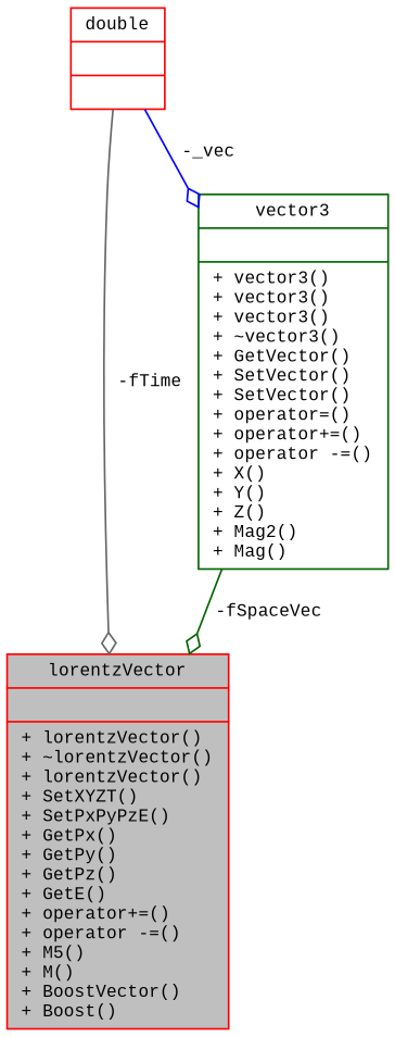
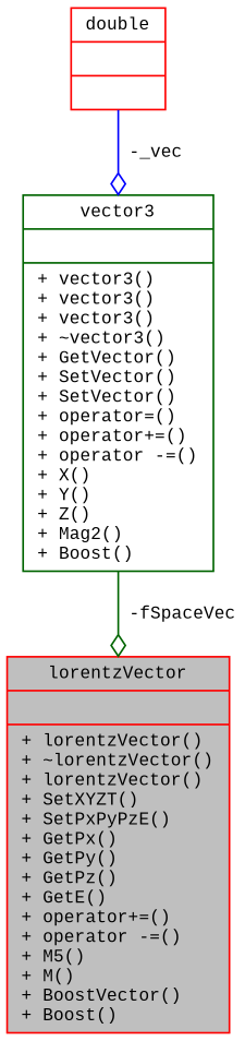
  digraph {
    fontname="Liberation Mono"
    node [color=red fontname="Liberation Mono" fontsize=10 shape=record]
    edge [arrowhead=odiamond fontname="Liberation Mono" fontsize=10 labelfontname=Helvetica labelfontsize=10 style=solid]
    n1 [fillcolor=grey75 fontcolor=black height=0.2 label="{lorentzVector\n||+ lorentzVector()\l+ ~lorentzVector()\l+ lorentzVector()\l+ SetXYZT()\l+ SetPxPyPzE()\l+ GetPx()\l+ GetPy()\l+ GetPz()\l+ GetE()\l+ operator+=()\l+ operator -=()\l+ M5()\l+ M()\l+ BoostVector()\l+ Boost()\l}" style=filled width=0.4]
    n2 [height=0.2 label="{double\n||}" width=0.4]
-   n3 [color=darkgreen height=0.2 label="{vector3\n||+ vector3()\l+ vector3()\l+ vector3()\l+ ~vector3()\l+ GetVector()\l+ SetVector()\l+ SetVector()\l+ operator=()\l+ operator+=()\l+ operator -=()\l+ X()\l+ Y()\l+ Z()\l+ Mag2()\l+ Mag()\l}" width=0.4]
-   n2 -> n1 [color=gray40 label=" -fTime"]
+   n3 [color=darkgreen height=0.2 label="{vector3\n||+ vector3()\l+ vector3()\l+ vector3()\l+ ~vector3()\l+ GetVector()\l+ SetVector()\l+ SetVector()\l+ operator=()\l+ operator+=()\l+ operator -=()\l+ X()\l+ Y()\l+ Z()\l+ Mag2()\l+ Boost()\l}" width=0.4]
    n2 -> n3 [color=blue label=" -_vec"]
    n3 -> n1 [color=darkgreen label=" -fSpaceVec"]
  }
